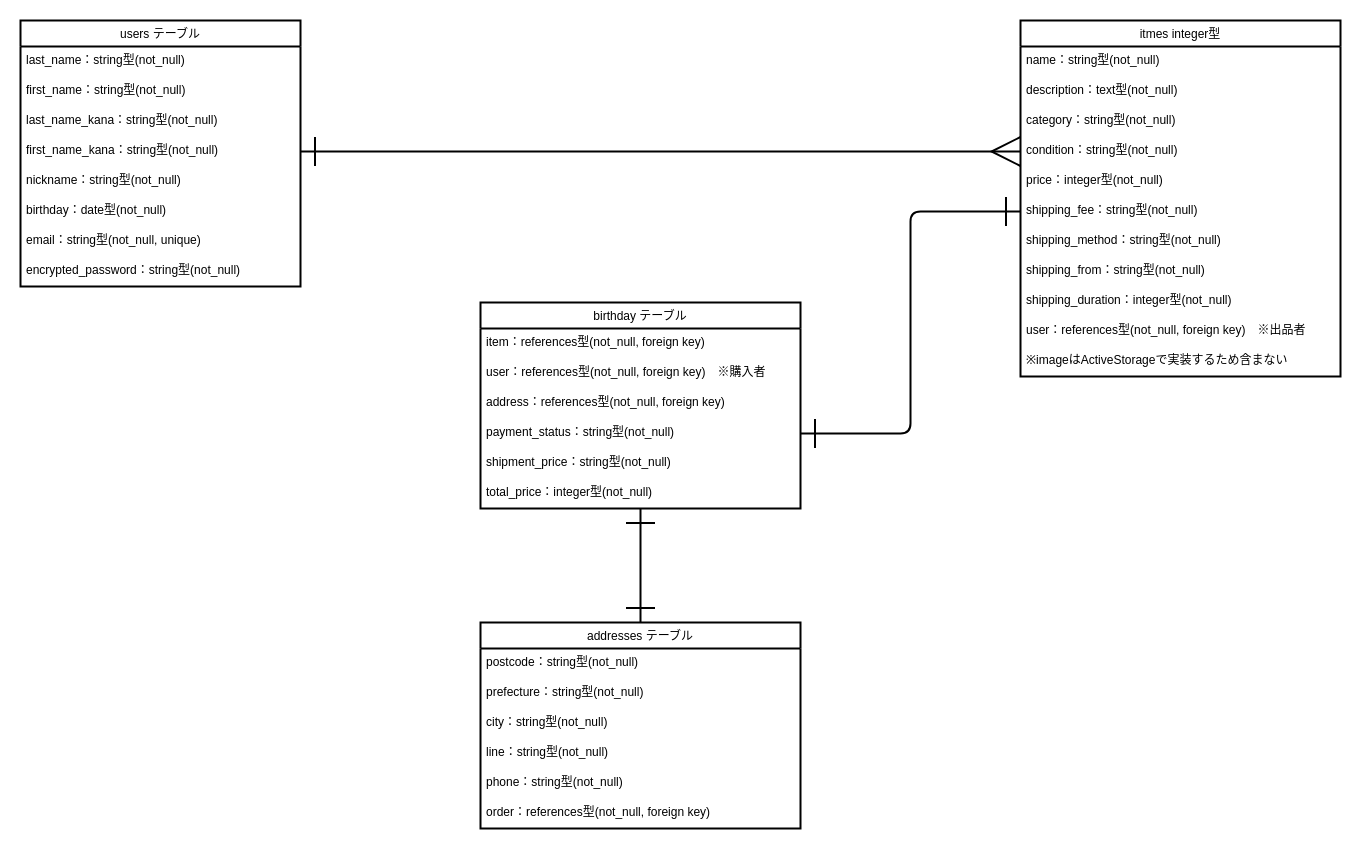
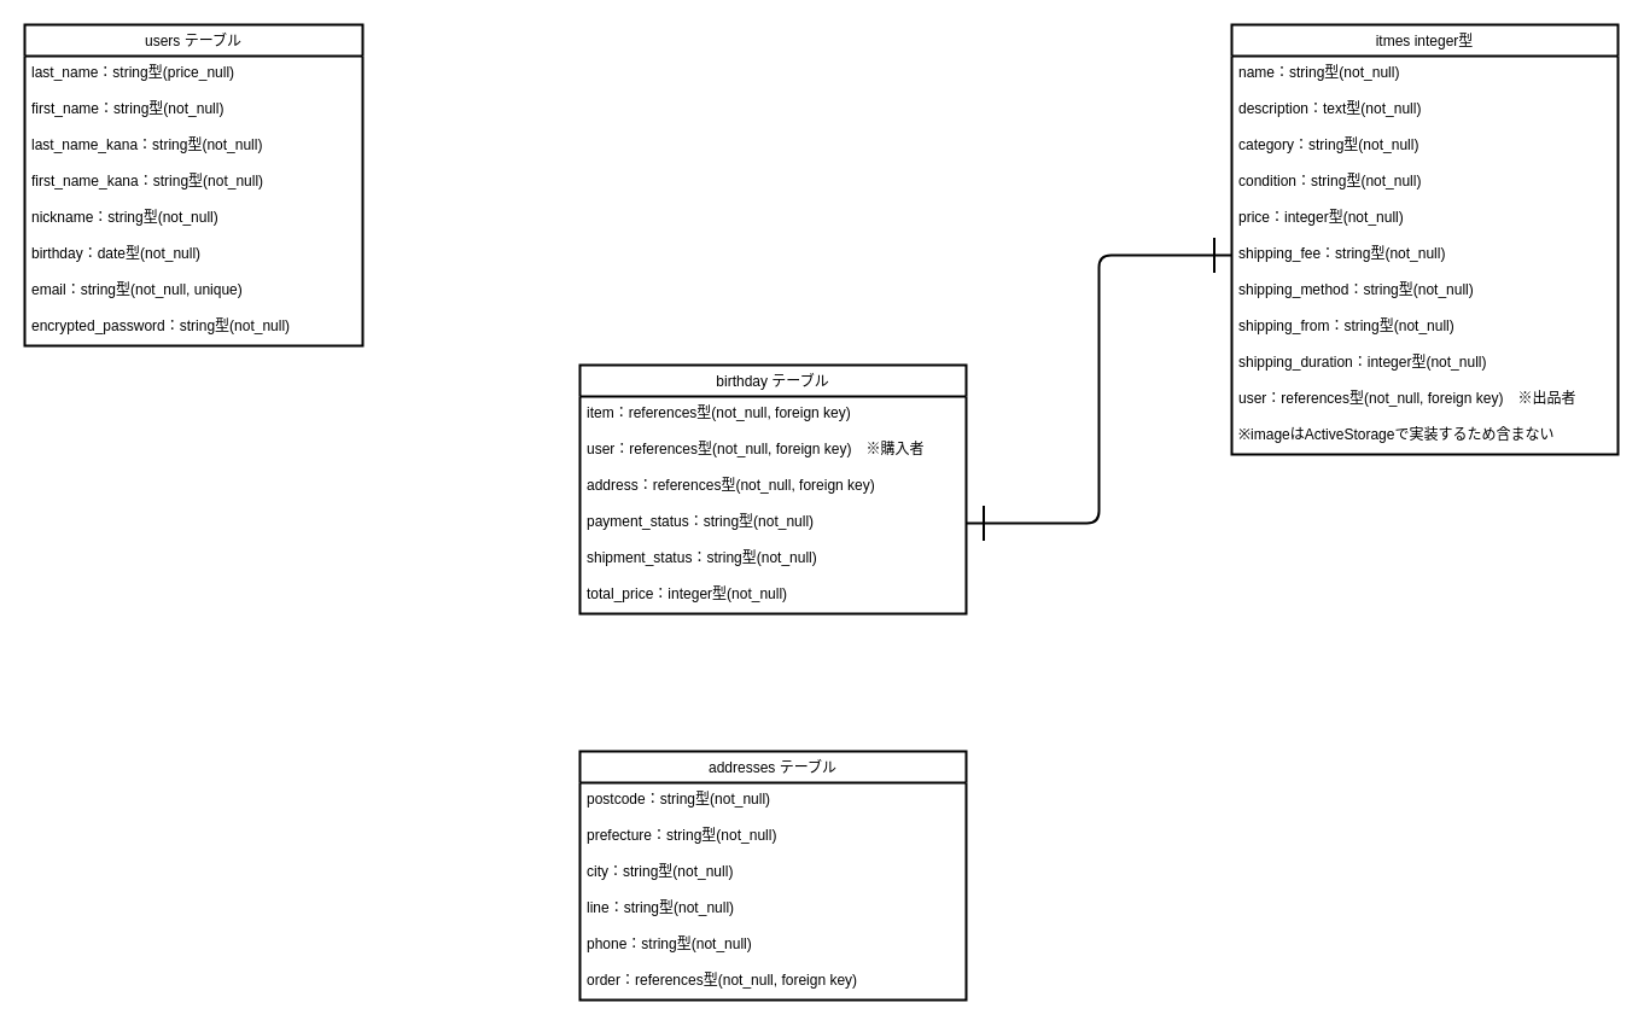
  <mxCell id="0" />
  <mxCell id="1" parent="0" />
  <mxCell id="2" value="users テーブル" style="swimlane;fontStyle=0;childLayout=stackLayout;horizontal=1;startSize=26;horizontalStack=0;resizeParent=1;resizeParentMax=0;resizeLast=0;collapsible=1;marginBottom=0;align=center;fontSize=12;labelBackgroundColor=none;labelBorderColor=none;strokeWidth=2;swimlaneFillColor=default;" vertex="1" parent="1"><mxGeometry x="20" y="20" width="280" height="266" as="geometry" /></mxCell>
- <mxCell id="3" value="last_name：string型(not_null)" style="text;spacingLeft=4;spacingRight=4;overflow=hidden;rotatable=0;points=[[0,0.5],[1,0.5]];portConstraint=eastwest;fontSize=12;labelBackgroundColor=none;labelBorderColor=none;strokeWidth=2;" vertex="1" parent="2"><mxGeometry y="26" width="280" height="30" as="geometry" /></mxCell>
+ <mxCell id="3" value="last_name：string型(price_null)" style="text;spacingLeft=4;spacingRight=4;overflow=hidden;rotatable=0;points=[[0,0.5],[1,0.5]];portConstraint=eastwest;fontSize=12;labelBackgroundColor=none;labelBorderColor=none;strokeWidth=2;" vertex="1" parent="2"><mxGeometry y="26" width="280" height="30" as="geometry" /></mxCell>
  <mxCell id="4" value="first_name：string型(not_null)" style="text;spacingLeft=4;spacingRight=4;overflow=hidden;rotatable=0;points=[[0,0.5],[1,0.5]];portConstraint=eastwest;fontSize=12;labelBackgroundColor=none;labelBorderColor=none;strokeWidth=2;" vertex="1" parent="2"><mxGeometry y="56" width="280" height="30" as="geometry" /></mxCell>
  <mxCell id="5" value="last_name_kana：string型(not_null)" style="text;spacingLeft=4;spacingRight=4;overflow=hidden;rotatable=0;points=[[0,0.5],[1,0.5]];portConstraint=eastwest;fontSize=12;labelBackgroundColor=none;labelBorderColor=none;strokeWidth=2;" vertex="1" parent="2"><mxGeometry y="86" width="280" height="30" as="geometry" /></mxCell>
  <mxCell id="6" value="first_name_kana：string型(not_null)" style="text;spacingLeft=4;spacingRight=4;overflow=hidden;rotatable=0;points=[[0,0.5],[1,0.5]];portConstraint=eastwest;fontSize=12;labelBackgroundColor=none;labelBorderColor=none;strokeWidth=2;" vertex="1" parent="2"><mxGeometry y="116" width="280" height="30" as="geometry" /></mxCell>
  <mxCell id="7" value="nickname：string型(not_null)" style="text;spacingLeft=4;spacingRight=4;overflow=hidden;rotatable=0;points=[[0,0.5],[1,0.5]];portConstraint=eastwest;fontSize=12;labelBackgroundColor=none;labelBorderColor=none;strokeWidth=2;" vertex="1" parent="2"><mxGeometry y="146" width="280" height="30" as="geometry" /></mxCell>
  <mxCell id="8" value="birthday：date型(not_null)" style="text;spacingLeft=4;spacingRight=4;overflow=hidden;rotatable=0;points=[[0,0.5],[1,0.5]];portConstraint=eastwest;fontSize=12;labelBackgroundColor=none;labelBorderColor=none;strokeWidth=2;" vertex="1" parent="2"><mxGeometry y="176" width="280" height="30" as="geometry" /></mxCell>
  <mxCell id="9" value="email：string型(not_null, unique)" style="text;spacingLeft=4;spacingRight=4;overflow=hidden;rotatable=0;points=[[0,0.5],[1,0.5]];portConstraint=eastwest;fontSize=12;labelBackgroundColor=none;labelBorderColor=none;strokeWidth=2;" vertex="1" parent="2"><mxGeometry y="206" width="280" height="30" as="geometry" /></mxCell>
  <mxCell id="10" value="encrypted_password：string型(not_null)" style="text;spacingLeft=4;spacingRight=4;overflow=hidden;rotatable=0;points=[[0,0.5],[1,0.5]];portConstraint=eastwest;fontSize=12;labelBackgroundColor=none;labelBorderColor=none;strokeWidth=2;" vertex="1" parent="2"><mxGeometry y="236" width="280" height="30" as="geometry" /></mxCell>
  <mxCell id="11" value="itmes integer型" style="swimlane;fontStyle=0;childLayout=stackLayout;horizontal=1;startSize=26;horizontalStack=0;resizeParent=1;resizeParentMax=0;resizeLast=0;collapsible=1;marginBottom=0;align=center;fontSize=12;labelBackgroundColor=none;labelBorderColor=none;strokeWidth=2;swimlaneFillColor=default;gradientColor=none;" vertex="1" parent="1"><mxGeometry x="1020" y="20" width="320" height="356" as="geometry" /></mxCell>
  <mxCell id="12" value="name：string型(not_null)" style="text;spacingLeft=4;spacingRight=4;overflow=hidden;rotatable=0;points=[[0,0.5],[1,0.5]];portConstraint=eastwest;fontSize=12;labelBackgroundColor=none;labelBorderColor=none;strokeWidth=2;" vertex="1" parent="11"><mxGeometry y="26" width="320" height="30" as="geometry" /></mxCell>
  <mxCell id="13" value="description：text型(not_null)" style="text;spacingLeft=4;spacingRight=4;overflow=hidden;rotatable=0;points=[[0,0.5],[1,0.5]];portConstraint=eastwest;fontSize=12;labelBackgroundColor=none;labelBorderColor=none;strokeWidth=2;" vertex="1" parent="11"><mxGeometry y="56" width="320" height="30" as="geometry" /></mxCell>
  <mxCell id="14" value="category：string型(not_null)" style="text;spacingLeft=4;spacingRight=4;overflow=hidden;rotatable=0;points=[[0,0.5],[1,0.5]];portConstraint=eastwest;fontSize=12;labelBackgroundColor=none;labelBorderColor=none;strokeWidth=2;" vertex="1" parent="11"><mxGeometry y="86" width="320" height="30" as="geometry" /></mxCell>
  <mxCell id="15" value="condition：string型(not_null)" style="text;spacingLeft=4;spacingRight=4;overflow=hidden;rotatable=0;points=[[0,0.5],[1,0.5]];portConstraint=eastwest;fontSize=12;labelBackgroundColor=none;labelBorderColor=none;strokeWidth=2;" vertex="1" parent="11"><mxGeometry y="116" width="320" height="30" as="geometry" /></mxCell>
  <mxCell id="16" value="price：integer型(not_null)&#10;" style="text;spacingLeft=4;spacingRight=4;overflow=hidden;rotatable=0;points=[[0,0.5],[1,0.5]];portConstraint=eastwest;fontSize=12;labelBackgroundColor=none;labelBorderColor=none;strokeWidth=2;" vertex="1" parent="11"><mxGeometry y="146" width="320" height="30" as="geometry" /></mxCell>
  <mxCell id="17" value="shipping_fee：string型(not_null)" style="text;spacingLeft=4;spacingRight=4;overflow=hidden;rotatable=0;points=[[0,0.5],[1,0.5]];portConstraint=eastwest;fontSize=12;labelBackgroundColor=none;labelBorderColor=none;strokeWidth=2;" vertex="1" parent="11"><mxGeometry y="176" width="320" height="30" as="geometry" /></mxCell>
  <mxCell id="18" value="shipping_method：string型(not_null)&#10;" style="text;spacingLeft=4;spacingRight=4;overflow=hidden;rotatable=0;points=[[0,0.5],[1,0.5]];portConstraint=eastwest;fontSize=12;labelBackgroundColor=none;labelBorderColor=none;strokeWidth=2;" vertex="1" parent="11"><mxGeometry y="206" width="320" height="30" as="geometry" /></mxCell>
  <mxCell id="19" value="shipping_from：string型(not_null)&#10;" style="text;spacingLeft=4;spacingRight=4;overflow=hidden;rotatable=0;points=[[0,0.5],[1,0.5]];portConstraint=eastwest;fontSize=12;labelBackgroundColor=none;labelBorderColor=none;strokeWidth=2;" vertex="1" parent="11"><mxGeometry y="236" width="320" height="30" as="geometry" /></mxCell>
  <mxCell id="20" value="shipping_duration：integer型(not_null)&#10;" style="text;spacingLeft=4;spacingRight=4;overflow=hidden;rotatable=0;points=[[0,0.5],[1,0.5]];portConstraint=eastwest;fontSize=12;labelBackgroundColor=none;labelBorderColor=none;strokeWidth=2;" vertex="1" parent="11"><mxGeometry y="266" width="320" height="30" as="geometry" /></mxCell>
  <mxCell id="21" value="user：references型(not_null, foreign key)　※出品者" style="text;spacingLeft=4;spacingRight=4;overflow=hidden;rotatable=0;points=[[0,0.5],[1,0.5]];portConstraint=eastwest;fontSize=12;labelBackgroundColor=none;labelBorderColor=none;strokeWidth=2;" vertex="1" parent="11"><mxGeometry y="296" width="320" height="30" as="geometry" /></mxCell>
  <mxCell id="22" value="※imageはActiveStorageで実装するため含まない" style="text;spacingLeft=4;spacingRight=4;overflow=hidden;rotatable=0;points=[[0,0.5],[1,0.5]];portConstraint=eastwest;fontSize=12;labelBackgroundColor=none;labelBorderColor=none;strokeWidth=2;" vertex="1" parent="11"><mxGeometry y="326" width="320" height="30" as="geometry" /></mxCell>
  <mxCell id="23" value="birthday テーブル" style="swimlane;fontStyle=0;childLayout=stackLayout;horizontal=1;startSize=26;horizontalStack=0;resizeParent=1;resizeParentMax=0;resizeLast=0;collapsible=1;marginBottom=0;align=center;fontSize=12;labelBackgroundColor=none;labelBorderColor=none;strokeWidth=2;swimlaneFillColor=default;" vertex="1" parent="1"><mxGeometry x="480" y="302" width="320" height="206" as="geometry" /></mxCell>
  <mxCell id="24" value="item：references型(not_null, foreign key)" style="text;spacingLeft=4;spacingRight=4;overflow=hidden;rotatable=0;points=[[0,0.5],[1,0.5]];portConstraint=eastwest;fontSize=12;labelBackgroundColor=none;labelBorderColor=none;strokeWidth=2;" vertex="1" parent="23"><mxGeometry y="26" width="320" height="30" as="geometry" /></mxCell>
  <mxCell id="25" value="user：references型(not_null, foreign key)　※購入者" style="text;spacingLeft=4;spacingRight=4;overflow=hidden;rotatable=0;points=[[0,0.5],[1,0.5]];portConstraint=eastwest;fontSize=12;labelBackgroundColor=none;labelBorderColor=none;strokeWidth=2;" vertex="1" parent="23"><mxGeometry y="56" width="320" height="30" as="geometry" /></mxCell>
  <mxCell id="26" value="address：references型(not_null, foreign key)" style="text;spacingLeft=4;spacingRight=4;overflow=hidden;rotatable=0;points=[[0,0.5],[1,0.5]];portConstraint=eastwest;fontSize=12;labelBackgroundColor=none;labelBorderColor=none;strokeWidth=2;" vertex="1" parent="23"><mxGeometry y="86" width="320" height="30" as="geometry" /></mxCell>
  <mxCell id="27" value="payment_status：string型(not_null)" style="text;spacingLeft=4;spacingRight=4;overflow=hidden;rotatable=0;points=[[0,0.5],[1,0.5]];portConstraint=eastwest;fontSize=12;labelBackgroundColor=none;labelBorderColor=none;strokeWidth=2;" vertex="1" parent="23"><mxGeometry y="116" width="320" height="30" as="geometry" /></mxCell>
- <mxCell id="28" value="shipment_price：string型(not_null)" style="text;spacingLeft=4;spacingRight=4;overflow=hidden;rotatable=0;points=[[0,0.5],[1,0.5]];portConstraint=eastwest;fontSize=12;labelBackgroundColor=none;labelBorderColor=none;strokeWidth=2;" vertex="1" parent="23"><mxGeometry y="146" width="320" height="30" as="geometry" /></mxCell>
+ <mxCell id="28" value="shipment_status：string型(not_null)" style="text;spacingLeft=4;spacingRight=4;overflow=hidden;rotatable=0;points=[[0,0.5],[1,0.5]];portConstraint=eastwest;fontSize=12;labelBackgroundColor=none;labelBorderColor=none;strokeWidth=2;" vertex="1" parent="23"><mxGeometry y="146" width="320" height="30" as="geometry" /></mxCell>
  <mxCell id="29" value="total_price：integer型(not_null)" style="text;spacingLeft=4;spacingRight=4;overflow=hidden;rotatable=0;points=[[0,0.5],[1,0.5]];portConstraint=eastwest;fontSize=12;labelBackgroundColor=none;labelBorderColor=none;strokeWidth=2;" vertex="1" parent="23"><mxGeometry y="176" width="320" height="30" as="geometry" /></mxCell>
- <mxCell id="30" value="" style="edgeStyle=none;exitX=0.5;exitY=0;exitDx=0;exitDy=0;startArrow=ERone;startFill=0;endArrow=ERone;endFill=0;startSize=26;endSize=26;labelBackgroundColor=none;labelBorderColor=none;fontSize=12;fontColor=default;strokeWidth=2;" edge="1" parent="1" source="31" target="29"><mxGeometry relative="1" as="geometry" /></mxCell>
  <mxCell id="31" value="addresses テーブル" style="swimlane;fontStyle=0;childLayout=stackLayout;horizontal=1;startSize=26;horizontalStack=0;resizeParent=1;resizeParentMax=0;resizeLast=0;collapsible=1;marginBottom=0;align=center;fontSize=12;labelBackgroundColor=none;labelBorderColor=none;strokeWidth=2;swimlaneFillColor=default;" vertex="1" parent="1"><mxGeometry x="480" y="622" width="320" height="206" as="geometry" /></mxCell>
  <mxCell id="32" value="postcode：string型(not_null)" style="text;spacingLeft=4;spacingRight=4;overflow=hidden;rotatable=0;points=[[0,0.5],[1,0.5]];portConstraint=eastwest;fontSize=12;labelBackgroundColor=none;labelBorderColor=none;strokeWidth=2;" vertex="1" parent="31"><mxGeometry y="26" width="320" height="30" as="geometry" /></mxCell>
  <mxCell id="33" value="prefecture：string型(not_null)&#10;" style="text;spacingLeft=4;spacingRight=4;overflow=hidden;rotatable=0;points=[[0,0.5],[1,0.5]];portConstraint=eastwest;fontSize=12;labelBackgroundColor=none;labelBorderColor=none;strokeWidth=2;" vertex="1" parent="31"><mxGeometry y="56" width="320" height="30" as="geometry" /></mxCell>
  <mxCell id="34" value="city：string型(not_null)&#10;" style="text;spacingLeft=4;spacingRight=4;overflow=hidden;rotatable=0;points=[[0,0.5],[1,0.5]];portConstraint=eastwest;fontSize=12;labelBackgroundColor=none;labelBorderColor=none;strokeWidth=2;" vertex="1" parent="31"><mxGeometry y="86" width="320" height="30" as="geometry" /></mxCell>
  <mxCell id="35" value="line：string型(not_null)&#10;" style="text;spacingLeft=4;spacingRight=4;overflow=hidden;rotatable=0;points=[[0,0.5],[1,0.5]];portConstraint=eastwest;fontSize=12;labelBackgroundColor=none;labelBorderColor=none;strokeWidth=2;" vertex="1" parent="31"><mxGeometry y="116" width="320" height="30" as="geometry" /></mxCell>
  <mxCell id="36" value="phone：string型(not_null)" style="text;spacingLeft=4;spacingRight=4;overflow=hidden;rotatable=0;points=[[0,0.5],[1,0.5]];portConstraint=eastwest;fontSize=12;labelBackgroundColor=none;labelBorderColor=none;strokeWidth=2;" vertex="1" parent="31"><mxGeometry y="146" width="320" height="30" as="geometry" /></mxCell>
  <mxCell id="37" value="order：references型(not_null, foreign key)&#10;" style="text;spacingLeft=4;spacingRight=4;overflow=hidden;rotatable=0;points=[[0,0.5],[1,0.5]];portConstraint=eastwest;fontSize=12;labelBackgroundColor=none;labelBorderColor=none;strokeWidth=2;" vertex="1" parent="31"><mxGeometry y="176" width="320" height="30" as="geometry" /></mxCell>
- <mxCell id="38" value="" style="edgeStyle=none;exitX=1;exitY=0.5;exitDx=0;exitDy=0;entryX=0;entryY=0.5;entryDx=0;entryDy=0;startArrow=ERone;startFill=0;endArrow=ERmany;endFill=0;startSize=26;endSize=26;labelBackgroundColor=none;labelBorderColor=none;fontSize=12;fontColor=default;strokeWidth=2;" edge="1" parent="1" source="6" target="15"><mxGeometry relative="1" as="geometry" /></mxCell>
  <mxCell id="39" value="" style="edgeStyle=orthogonalEdgeStyle;exitX=0;exitY=0.5;exitDx=0;exitDy=0;entryX=1;entryY=0.5;entryDx=0;entryDy=0;startArrow=ERone;startFill=0;endArrow=ERone;endFill=0;startSize=26;endSize=26;labelBackgroundColor=none;labelBorderColor=none;fontSize=12;fontColor=default;strokeWidth=2;" edge="1" parent="1" source="17" target="27"><mxGeometry relative="1" as="geometry" /></mxCell>
